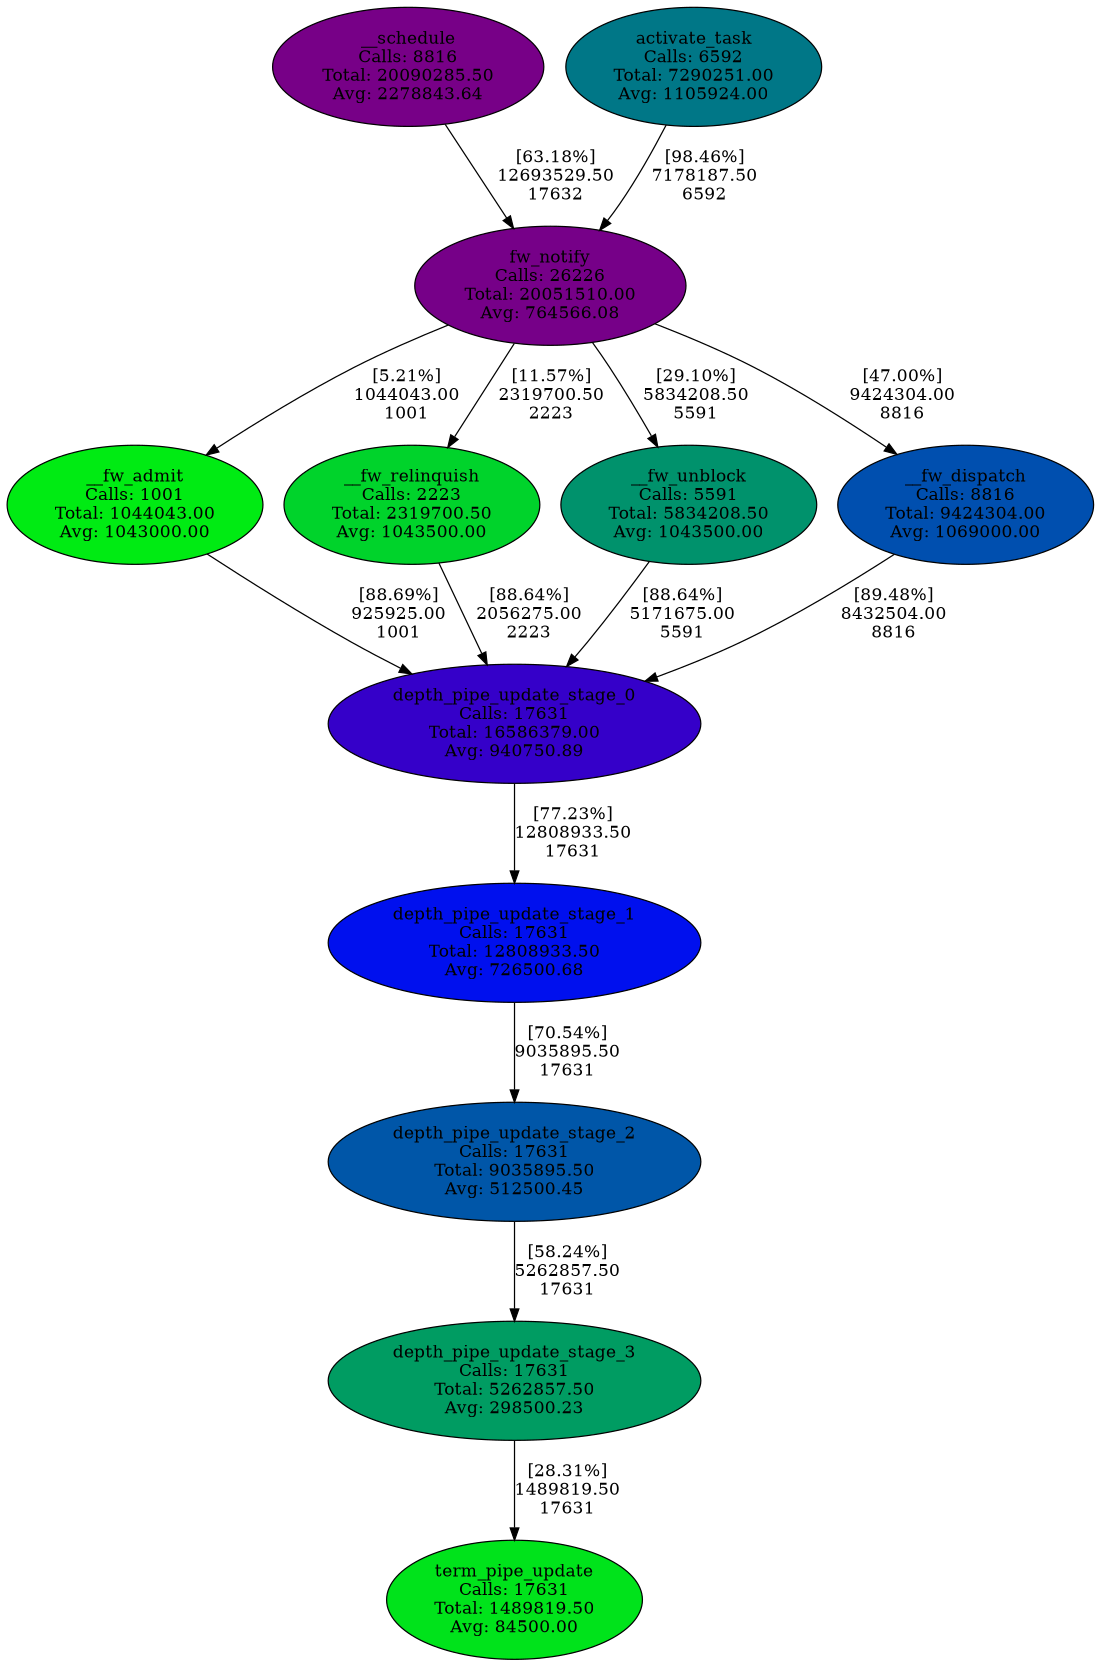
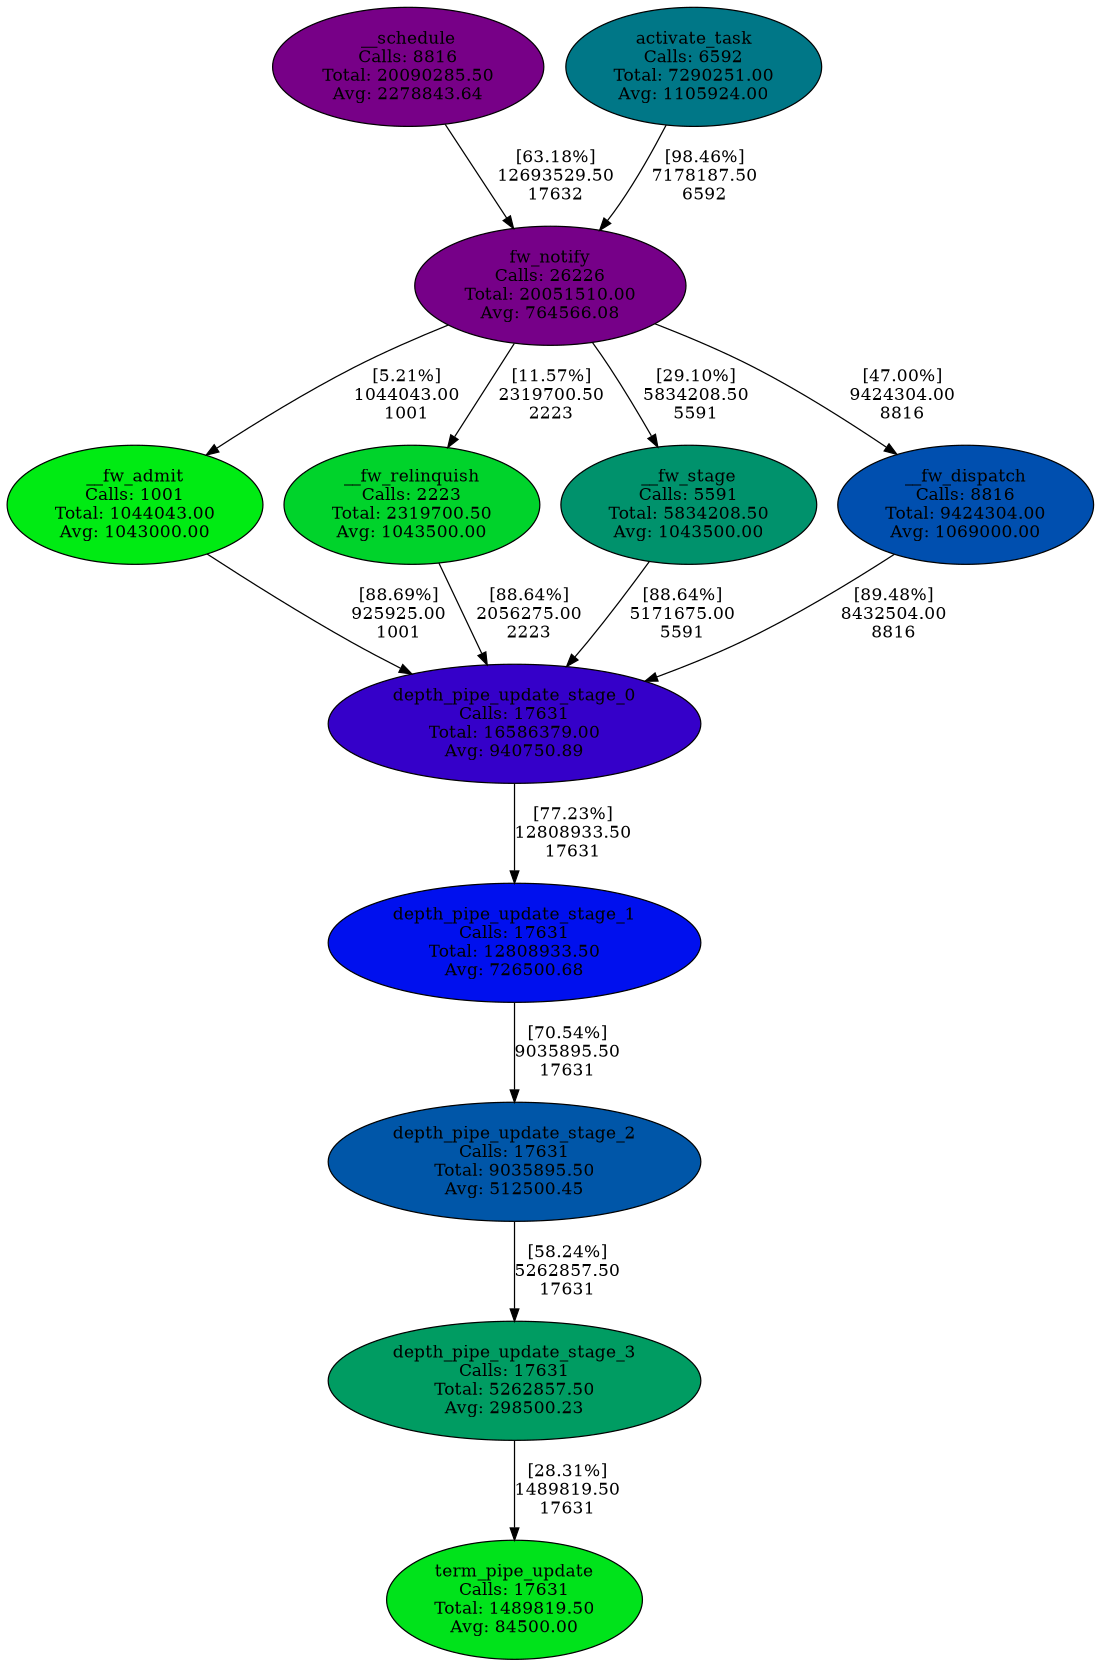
  digraph {
    node [style=filled]
    n1 [fillcolor="#770087" label="__schedule\nCalls: 8816\nTotal: 20090285.50\nAvg: 2278843.64"]
    n2 [fillcolor="#007787" label="activate_task\nCalls: 6592\nTotal: 7290251.00\nAvg: 1105924.00"]
    n3 [fillcolor="#760088" label="fw_notify\nCalls: 26226\nTotal: 20051510.00\nAvg: 764566.08"]
    n4 [fillcolor="#3500C9" label="depth_pipe_update_stage_0\nCalls: 17631\nTotal: 16586379.00\nAvg: 940750.89"]
    n5 [fillcolor="#0010EE" label="depth_pipe_update_stage_1\nCalls: 17631\nTotal: 12808933.50\nAvg: 726500.68"]
    n6 [fillcolor="#009C62" label="depth_pipe_update_stage_3\nCalls: 17631\nTotal: 5262857.50\nAvg: 298500.23"]
    n7 [fillcolor="#00E31B" label="term_pipe_update\nCalls: 17631\nTotal: 1489819.50\nAvg: 84500.00"]
    n8 [fillcolor="#00EB13" label="__fw_admit\nCalls: 1001\nTotal: 1044043.00\nAvg: 1043000.00"]
    n9 [fillcolor="#00D32B" label="__fw_relinquish\nCalls: 2223\nTotal: 2319700.50\nAvg: 1043500.00"]
-   n10 [fillcolor="#00926C" label="__fw_unblock\nCalls: 5591\nTotal: 5834208.50\nAvg: 1043500.00"]
+   n10 [fillcolor="#00926C" label="__fw_stage\nCalls: 5591\nTotal: 5834208.50\nAvg: 1043500.00"]
    n11 [fillcolor="#004FAF" label="__fw_dispatch\nCalls: 8816\nTotal: 9424304.00\nAvg: 1069000.00"]
    n12 [fillcolor="#0056A8" label="depth_pipe_update_stage_2\nCalls: 17631\nTotal: 9035895.50\nAvg: 512500.45"]
    subgraph sub_1 {
      rank=same
      n1
      n2
    }
    n1 -> n3 [label="[63.18%]\n12693529.50\n17632"]
    n2 -> n3 [label="[98.46%]\n7178187.50\n6592"]
    n3 -> n8 [label="[5.21%]\n1044043.00\n1001"]
    n3 -> n9 [label="[11.57%]\n2319700.50\n2223"]
    n3 -> n10 [label="[29.10%]\n5834208.50\n5591"]
    n3 -> n11 [label="[47.00%]\n9424304.00\n8816"]
    n4 -> n5 [label="[77.23%]\n12808933.50\n17631"]
    n5 -> n12 [label="[70.54%]\n9035895.50\n17631"]
    n6 -> n7 [label="[28.31%]\n1489819.50\n17631"]
    n8 -> n4 [label="[88.69%]\n925925.00\n1001"]
    n9 -> n4 [label="[88.64%]\n2056275.00\n2223"]
    n10 -> n4 [label="[88.64%]\n5171675.00\n5591"]
    n11 -> n4 [label="[89.48%]\n8432504.00\n8816"]
    n12 -> n6 [label="[58.24%]\n5262857.50\n17631"]
  }
